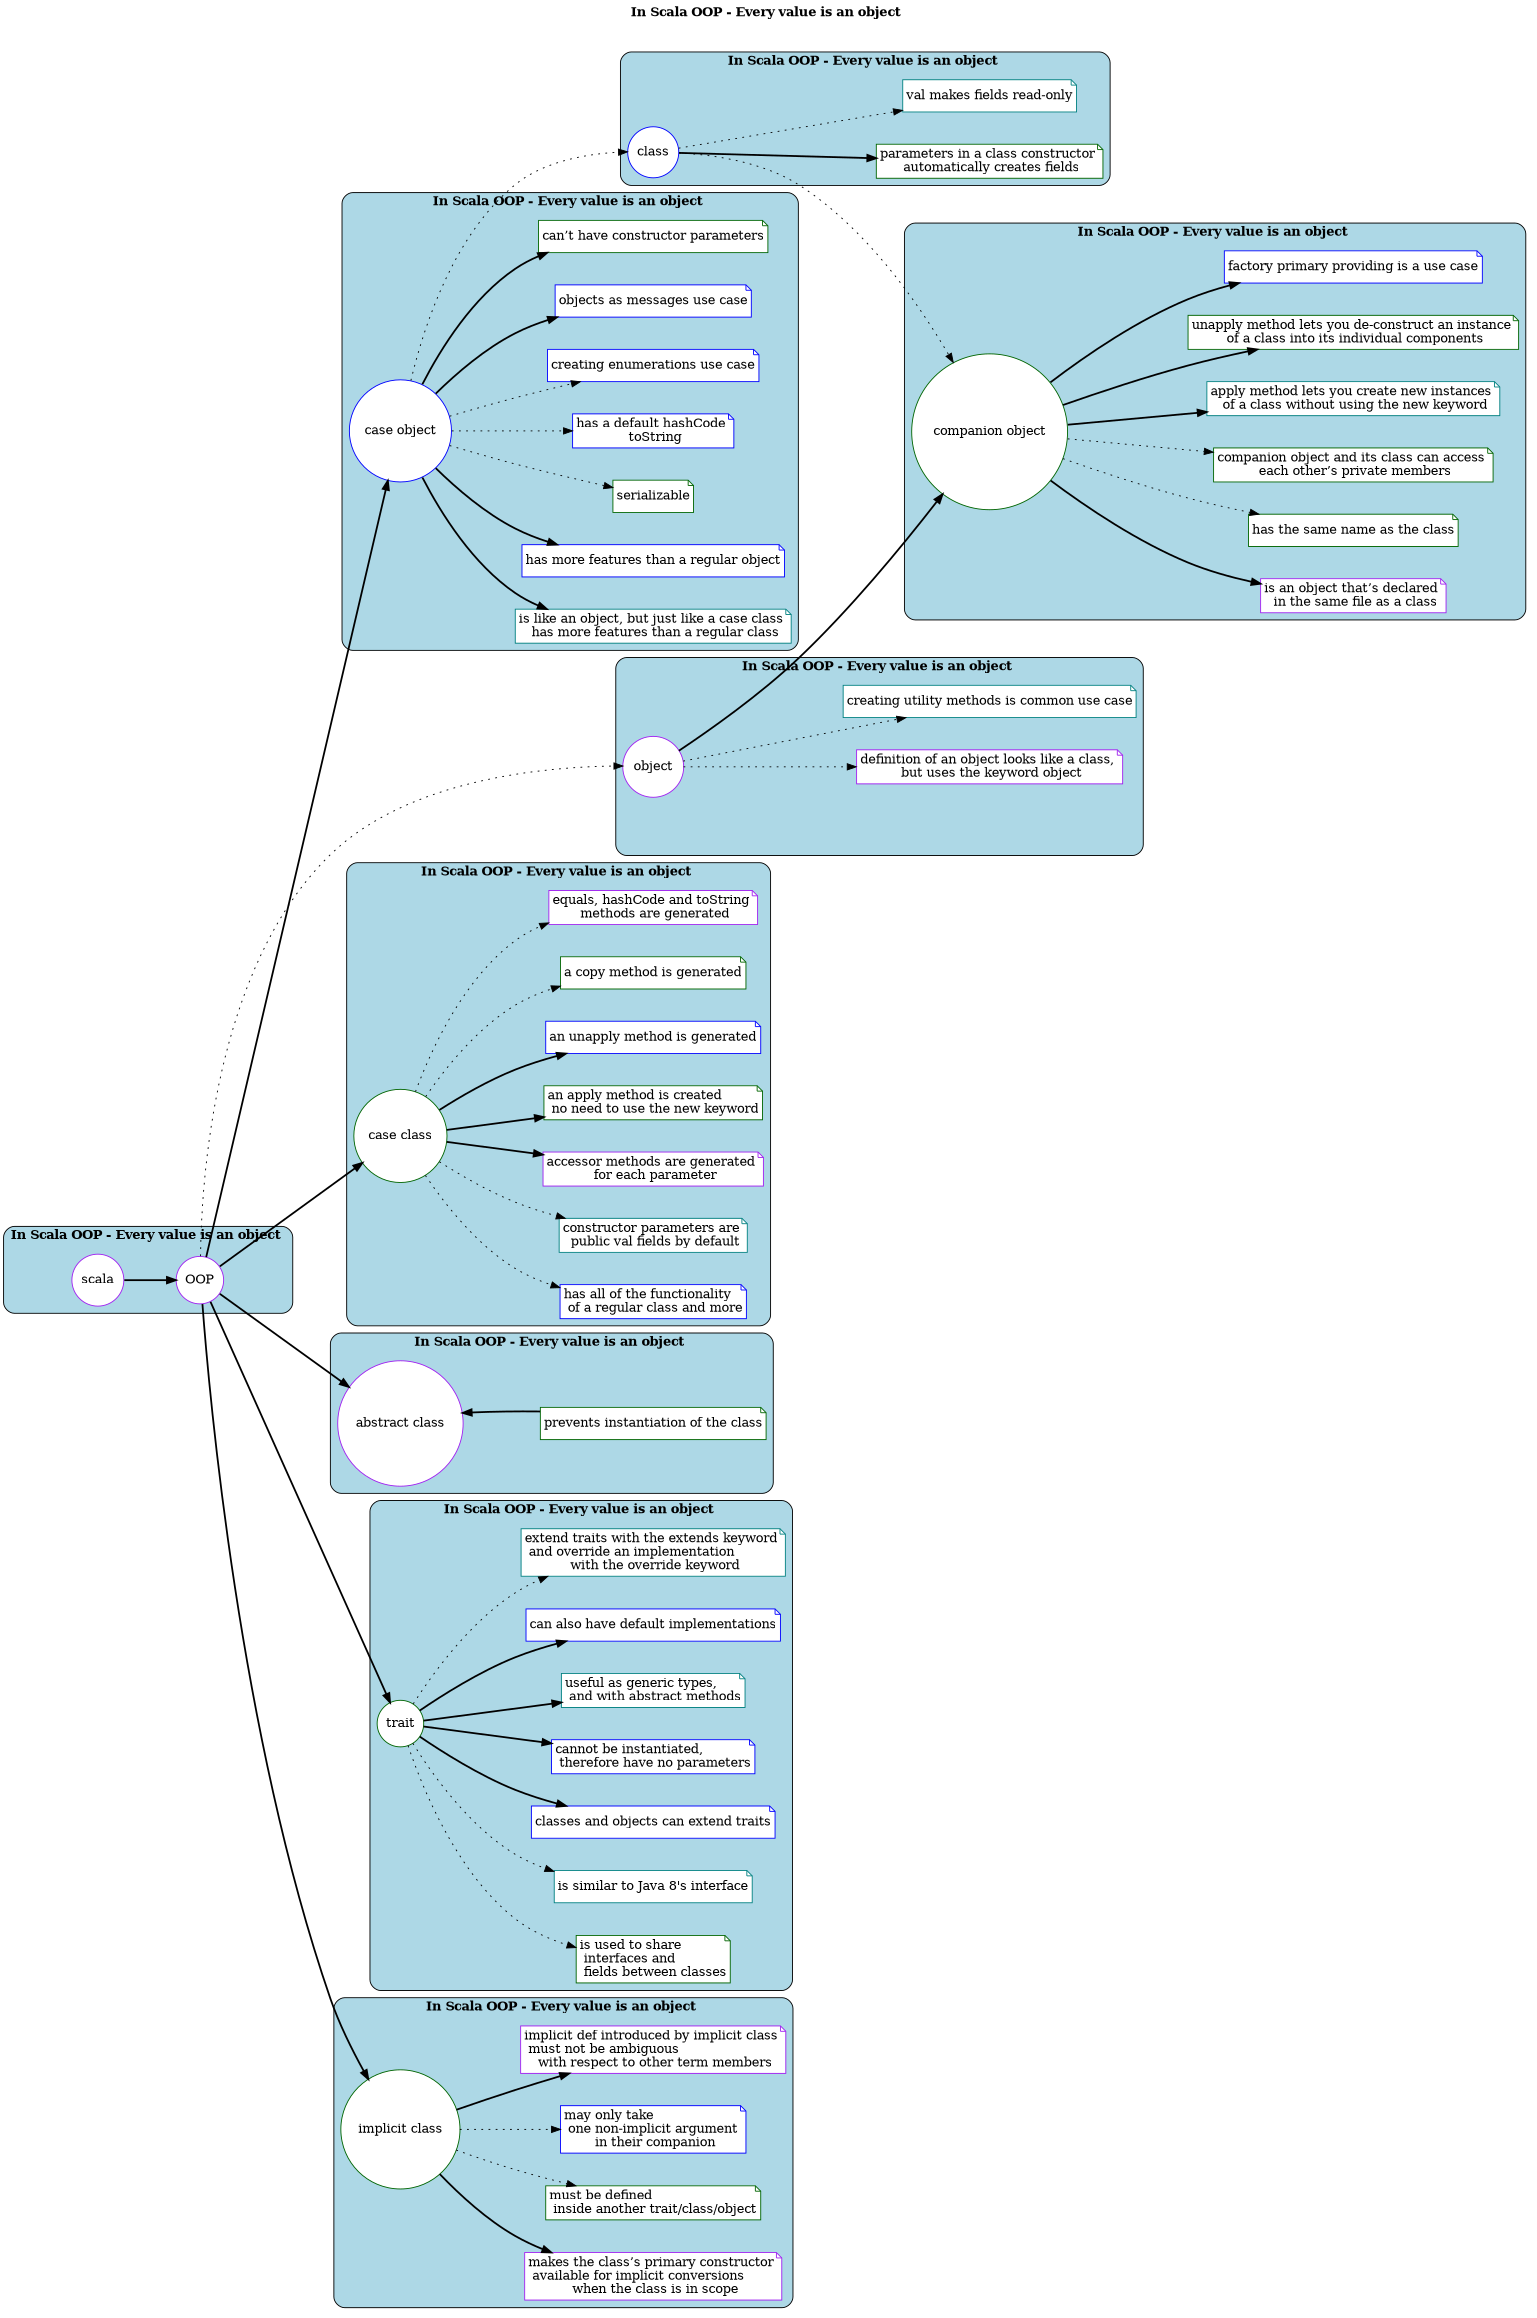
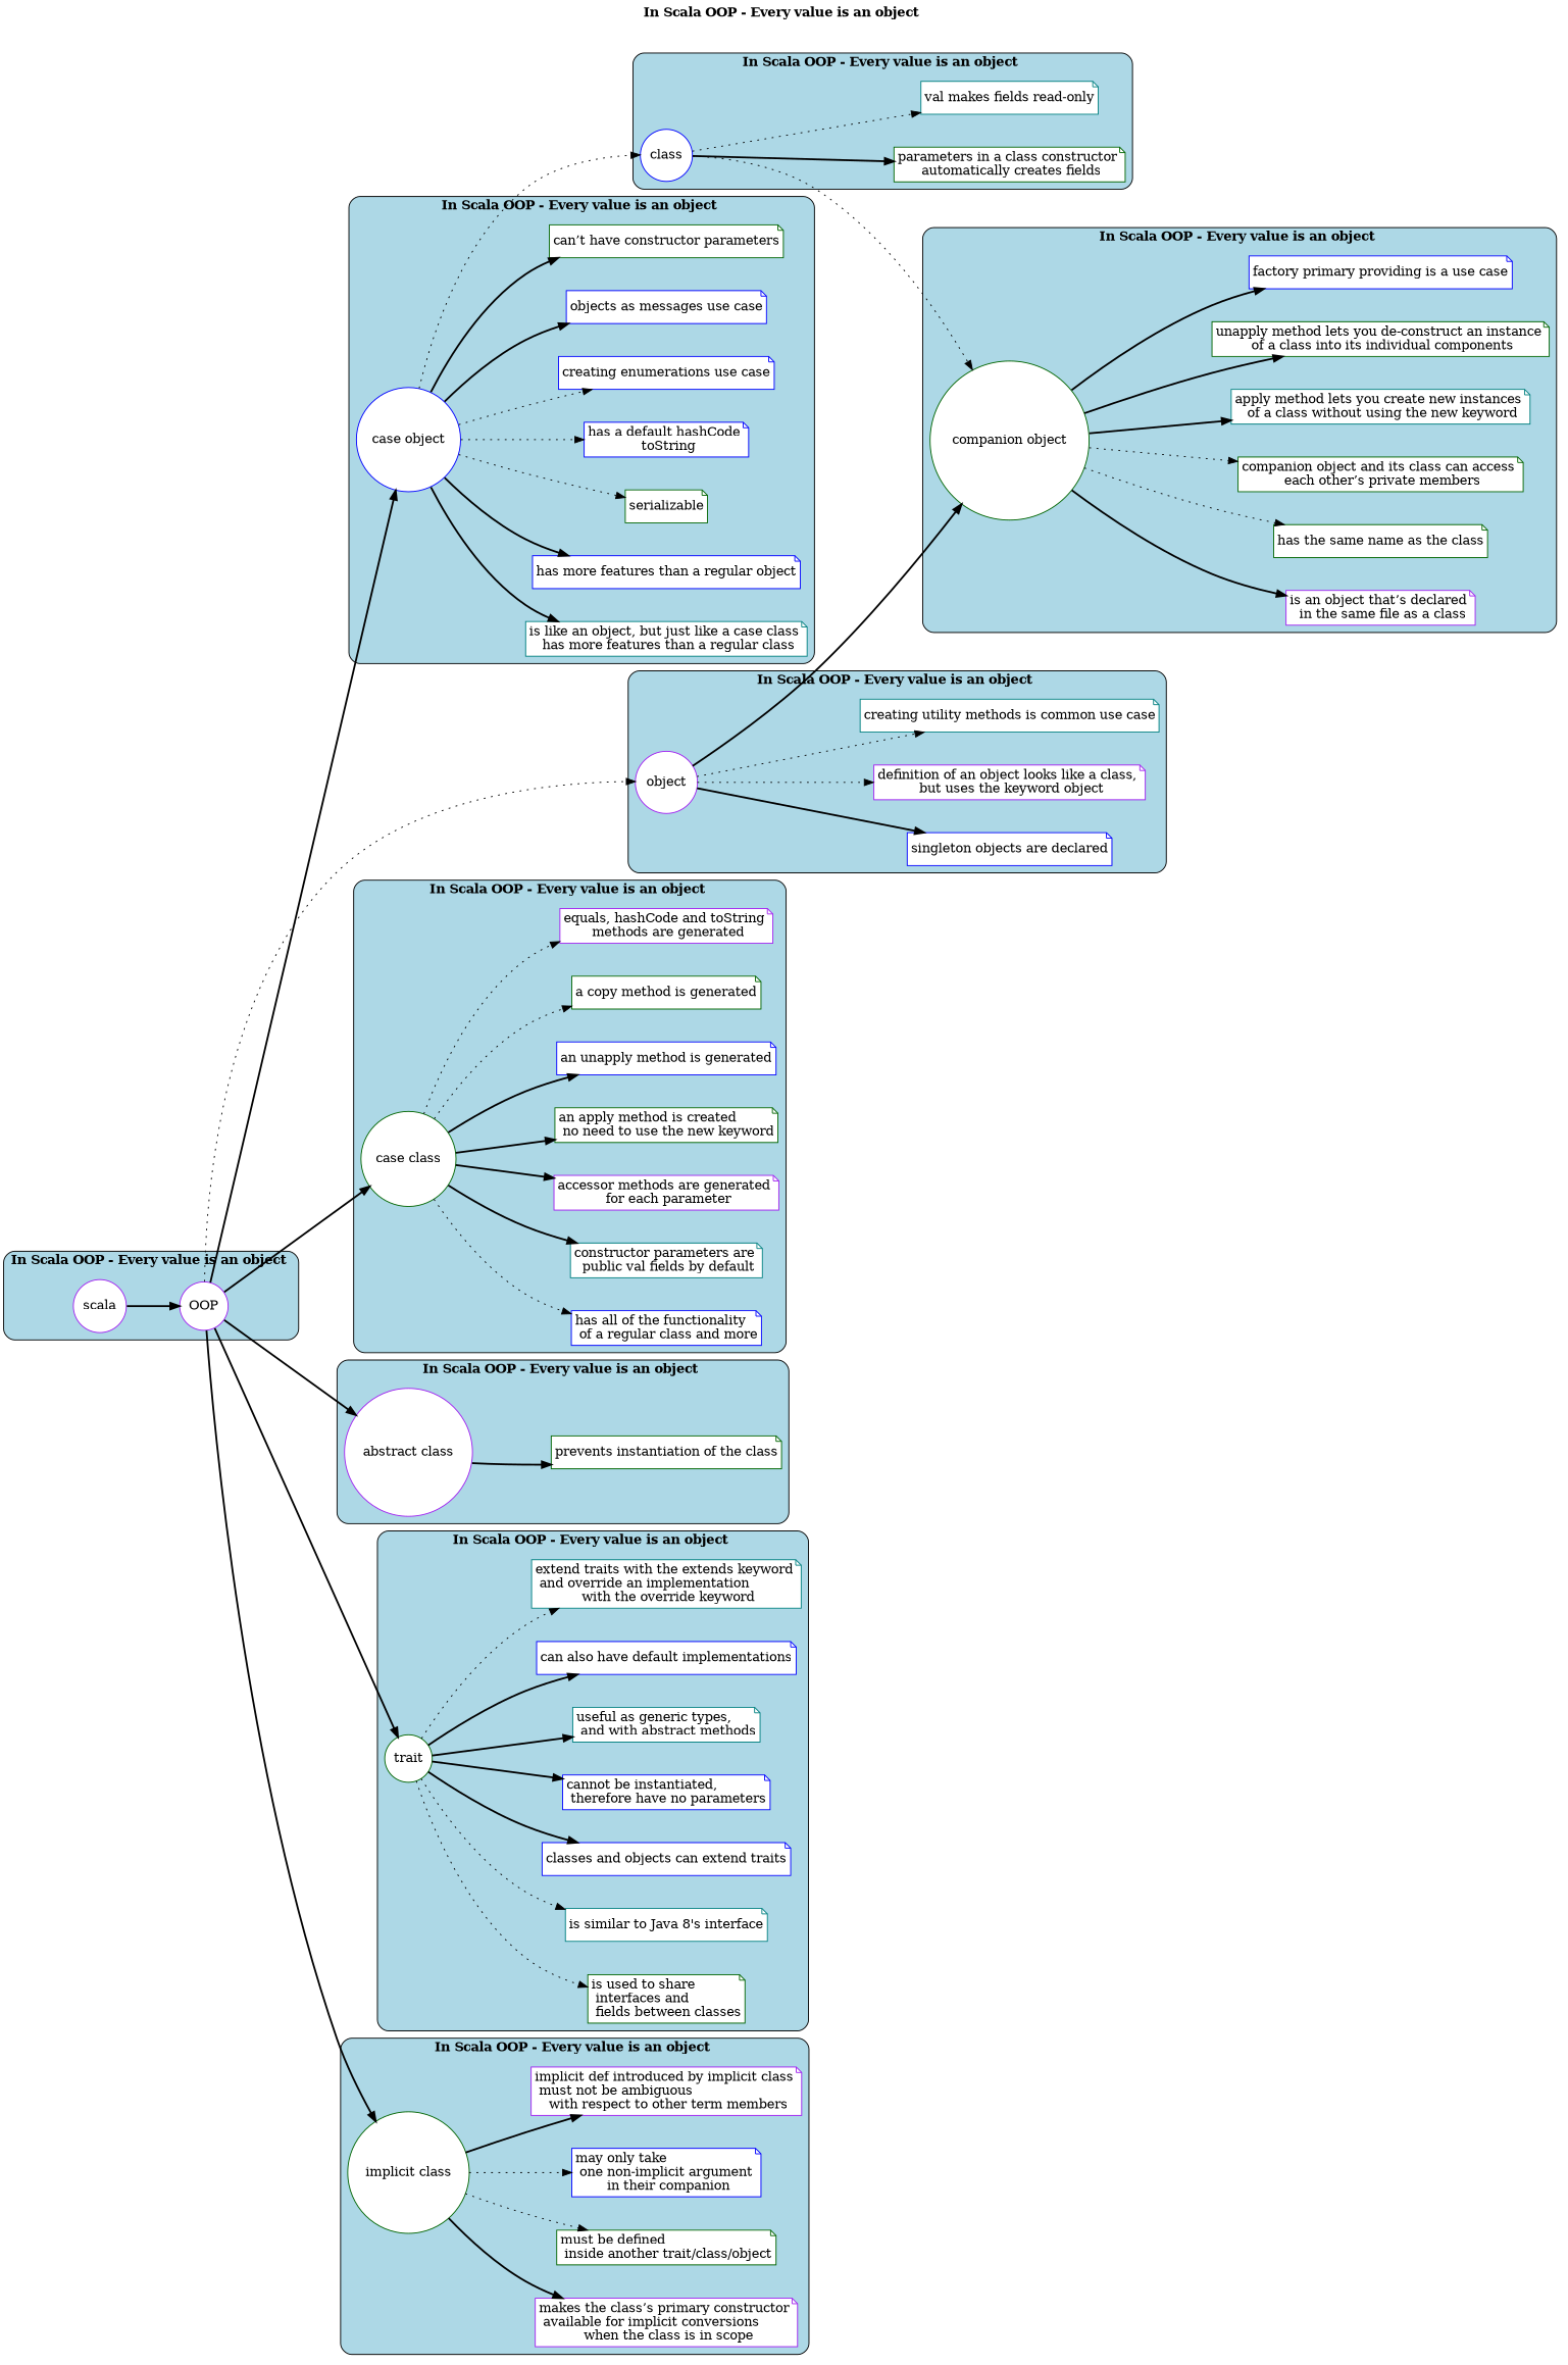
  digraph {
    compound=true
    label=<<B>In Scala OOP - Every value is an object </B>>
    labelloc=t
    nodesep=0.5
    rankdir=LR
    ranksep=0.8
    node [color=darkgreen fillcolor=white margin=0.05 shape=note style=filled]
    edge [style=bold]
    n1 [color=purple label=object shape=circle]
    n2 [label="companion object" shape=circle]
    n3 [color=blue label=class shape=circle]
    n4 [color=blue label="case object" shape=circle]
    n5 [label="case class" shape=circle]
    n6 [color=purple label="abstract class" shape=circle]
    trait [shape=circle]
    n8 [label="implicit class" shape=circle]
    scala [color=purple shape=circle]
    OOP [color=purple shape=circle]
+   n11 [color=blue label="singleton objects are declared"]
    n12 [color=purple label="definition of an object looks like a class, \l but uses the keyword object"]
    n13 [color=teal label="creating utility methods is common use case"]
    n14 [color=purple label="is an object that’s declared \l in the same file as a class"]
    n15 [label="has the same name as the class"]
    n16 [label="companion object and its class can access \l each other’s private members"]
    n17 [color=teal label="apply method lets you create new instances \l of a class without using the new keyword"]
    n18 [label="unapply method lets you de-construct an instance \l of a class into its individual components"]
    n19 [color=blue label="factory primary providing is a use case"]
    n20 [label="parameters in a class constructor \l automatically creates fields"]
    n21 [color=teal label="val makes fields read-only"]
    n22 [color=teal label="is like an object, but just like a case class \l has more features than a regular class"]
    n23 [color=blue label="has more features than a regular object"]
    n24 [label=serializable]
    n25 [color=blue label="has a default hashCode \l toString"]
    n26 [color=blue label="creating enumerations use case"]
    n27 [color=blue label="objects as messages use case"]
    n28 [label="can’t have constructor parameters"]
    n29 [color=blue label="has all of the functionality \l of a regular class and more"]
    n30 [color=teal label="constructor parameters are \l public val fields by default"]
    n31 [color=purple label="accessor methods are generated \l for each parameter"]
    n32 [label="an apply method is created \l no need to use the new keyword"]
    n33 [color=blue label="an unapply method is generated"]
    n34 [label="a copy method is generated"]
    n35 [color=purple label="equals, hashCode and toString \l methods are generated"]
    n36 [label="prevents instantiation of the class"]
    n37 [label="is used to share \l interfaces and \l fields between classes"]
    n38 [color=teal label="is similar to Java 8's interface"]
    n39 [color=blue label="classes and objects can extend traits"]
    n40 [color=blue label="cannot be instantiated, \l therefore have no parameters"]
    n41 [color=teal label="useful as generic types, \l and with abstract methods"]
    n42 [color=blue label="can also have default implementations"]
    n43 [color=teal label="extend traits with the extends keyword \l and override an implementation \l with the override keyword"]
    n44 [color=purple label="makes the class’s primary constructor \l available for implicit conversions \l when the class is in scope"]
    n45 [label="must be defined \l inside another trait/class/object"]
    n46 [color=blue label="may only take \l one non-implicit argument \l in their companion"]
    n47 [color=purple label="implicit def introduced by implicit class \l must not be ambiguous \l with respect to other term members"]
    subgraph sub_1 {
      n1
      n2
      n3
      n4
      n5
      n6
      trait
      n8
    }
    subgraph cluster_2 {
      bgcolor=lightblue
      style=rounded
      scala
      OOP
    }
    subgraph cluster_3 {
      bgcolor=lightblue
      style=rounded
      n1
+     n11
      n12
      n13
    }
    subgraph cluster_4 {
      bgcolor=lightblue
      style=rounded
      n2
      n14
      n15
      n16
      n17
      n18
      n19
    }
    subgraph cluster_5 {
      bgcolor=lightblue
      style=rounded
      n3
      n20
      n21
    }
    subgraph cluster_6 {
      bgcolor=lightblue
      style=rounded
      n4
      n22
      n23
      n24
      n25
      n26
      n27
      n28
    }
    subgraph cluster_7 {
      bgcolor=lightblue
      style=rounded
      n5
      n29
      n30
      n31
      n32
      n33
      n34
      n35
    }
    subgraph cluster_8 {
      bgcolor=lightblue
      style=rounded
      n6
      n36
    }
    subgraph cluster_9 {
      bgcolor=lightblue
      style=rounded
      trait
      n37
      n38
      n39
      n40
      n41
      n42
      n43
    }
    subgraph cluster_10 {
      bgcolor=lightblue
      style=rounded
      n8
      n44
      n45
      n46
      n47
    }
    n1 -> n2
+   n1 -> n11
    n1 -> n12 [style=dotted]
    n1 -> n13 [style=dotted]
    n2 -> n14
    n2 -> n15 [style=dotted]
    n2 -> n16 [style=dotted]
    n2 -> n17
    n2 -> n18
    n2 -> n19
    n3 -> n2 [style=dotted]
    n3 -> n20
    n3 -> n21 [style=dotted]
    n4 -> n3 [style=dotted]
    n4 -> n22
    n4 -> n23
    n4 -> n24 [style=dotted]
    n4 -> n25 [style=dotted]
    n4 -> n26 [style=dotted]
    n4 -> n27
    n4 -> n28
    n5 -> n29 [style=dotted]
-   n5 -> n30 [style=dotted]
+   n5 -> n30
    n5 -> n31
    n5 -> n32
    n5 -> n33
    n5 -> n34 [style=dotted]
    n5 -> n35 [style=dotted]
-   n36 -> n6
+   n6 -> n36
    trait -> n37 [style=dotted]
    trait -> n38 [style=dotted]
    trait -> n39
    trait -> n40
    trait -> n41
    trait -> n42
    trait -> n43 [style=dotted]
    n8 -> n44
    n8 -> n45 [style=dotted]
    n8 -> n46 [style=dotted]
    n8 -> n47
    scala -> OOP
    OOP -> n1 [style=dotted]
    OOP -> n4
    OOP -> n5
    OOP -> n6
    OOP -> trait
    OOP -> n8
  }
